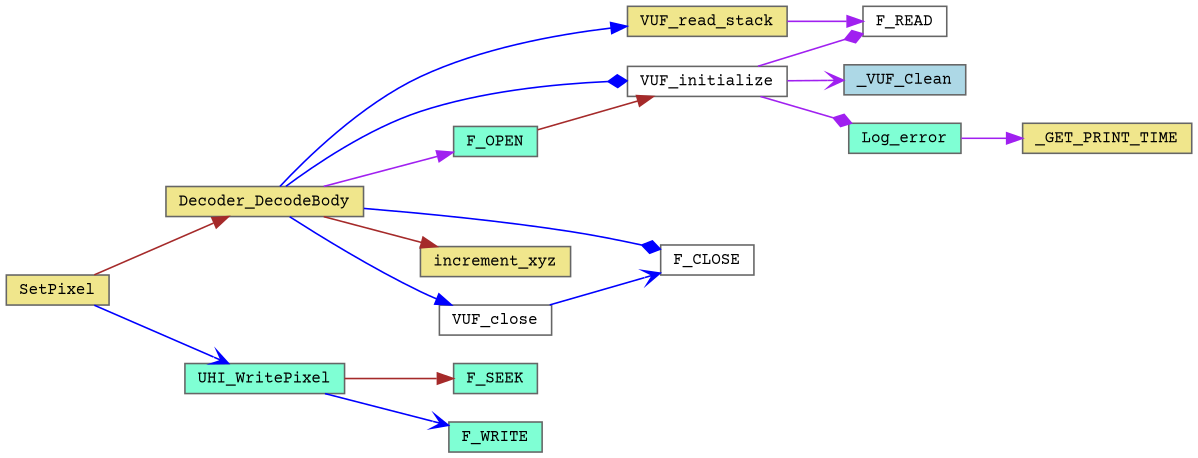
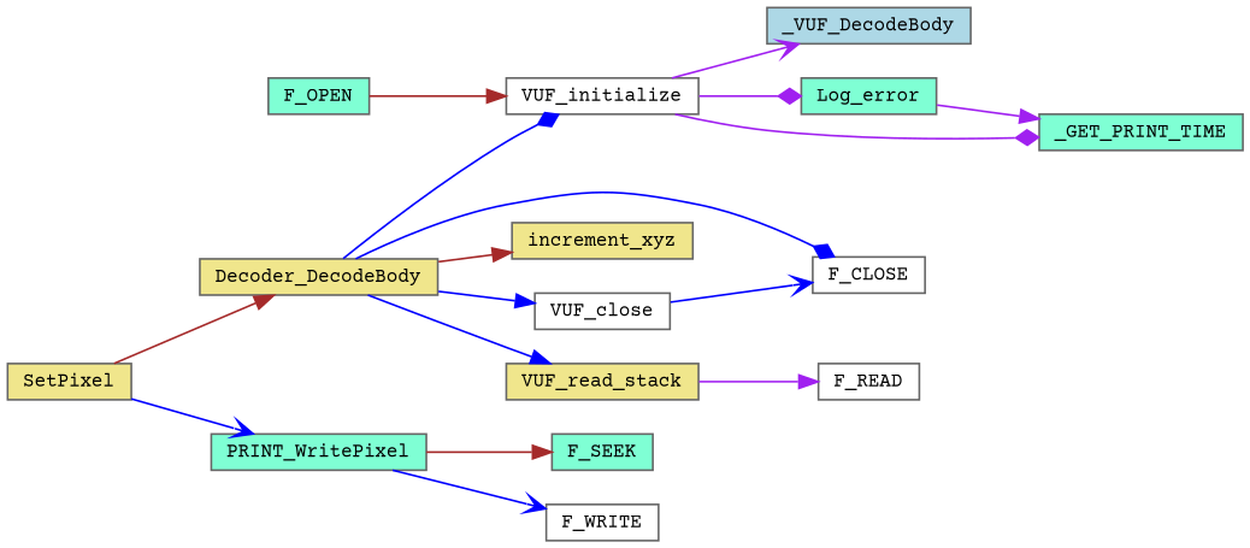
  digraph {
    fontname="Courier Prime"
    rankdir=LR
    node [color=grey40 fillcolor=khaki fontname="Courier Prime" fontsize=10 shape=box style=filled]
    edge [arrowhead=normal color=blue fontname="Courier Prime" fontsize=10 labelfontname=Helvetica labelfontsize=10 style=solid]
    n1 [color=gray40 fontcolor=black height=0.2 label=Decoder_DecodeBody width=0.4]
    n2 [fillcolor=white height=0.2 label=F_CLOSE width=0.4]
    n3 [fillcolor=aquamarine height=0.2 label=F_OPEN width=0.4]
    n4 [height=0.2 label=increment_xyz width=0.4]
    n5 [fillcolor=white height=0.2 label=VUF_close width=0.4]
    n6 [fillcolor=white height=0.2 label=VUF_initialize width=0.4]
    n7 [height=0.2 label=VUF_read_stack width=0.4]
    n8 [height=0.2 label=SetPixel width=0.4]
-   n9 [fillcolor=aquamarine height=0.2 label=UHI_WritePixel width=0.4]
-   n10 [fillcolor=lightblue height=0.2 label=_VUF_Clean width=0.4]
+   n9 [fillcolor=aquamarine height=0.2 label=PRINT_WritePixel width=0.4]
+   n10 [fillcolor=lightblue height=0.2 label=_VUF_DecodeBody width=0.4]
    n11 [fillcolor=white height=0.2 label=F_READ width=0.4]
    n12 [fillcolor=aquamarine height=0.2 label=Log_error width=0.4]
    n13 [fillcolor=aquamarine height=0.2 label=F_SEEK width=0.4]
-   n14 [fillcolor=aquamarine height=0.2 label=F_WRITE width=0.4]
-   n15 [height=0.2 label=_GET_PRINT_TIME width=0.4]
+   n14 [fillcolor=white height=0.2 label=F_WRITE width=0.4]
+   n15 [fillcolor=aquamarine height=0.2 label=_GET_PRINT_TIME width=0.4]
    n1 -> n2 [arrowhead=diamond]
-   n1 -> n3 [color=purple]
    n1 -> n4 [color=brown]
    n1 -> n5
    n1 -> n6 [arrowhead=diamond]
    n1 -> n7
    n3 -> n6 [color=brown]
    n5 -> n2 [arrowhead=vee]
    n6 -> n10 [arrowhead=vee color=purple]
-   n6 -> n11 [arrowhead=diamond color=purple]
+   n6 -> n15 [arrowhead=diamond color=purple]
    n6 -> n12 [arrowhead=diamond color=purple]
    n7 -> n11 [color=purple]
    n8 -> n1 [color=brown]
    n8 -> n9 [arrowhead=vee]
    n9 -> n13 [color=brown]
    n9 -> n14 [arrowhead=vee]
    n12 -> n15 [color=purple]
  }
